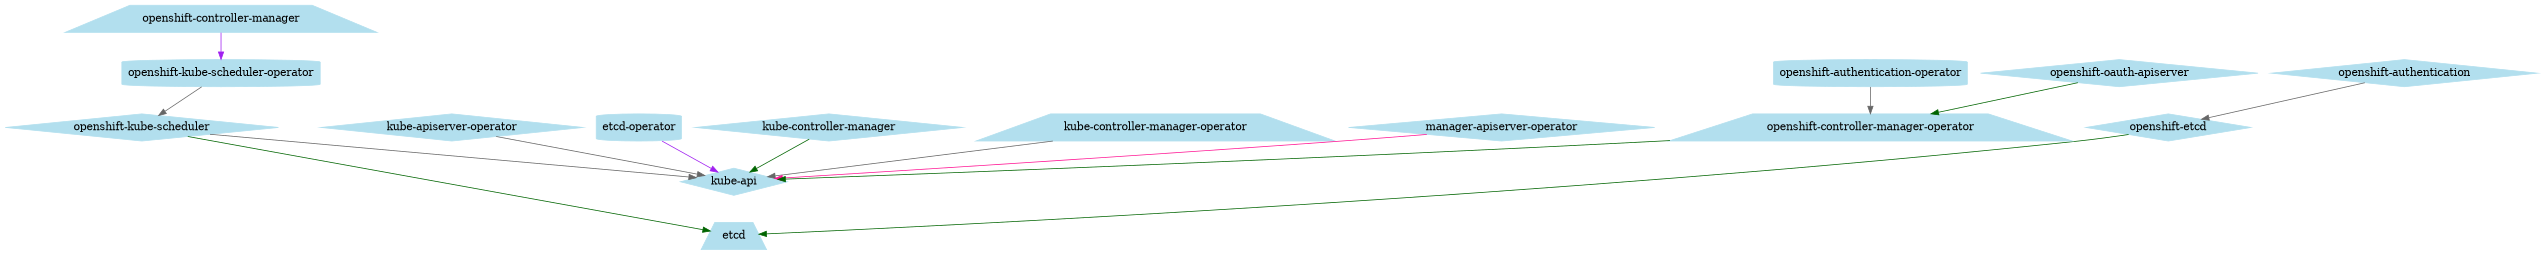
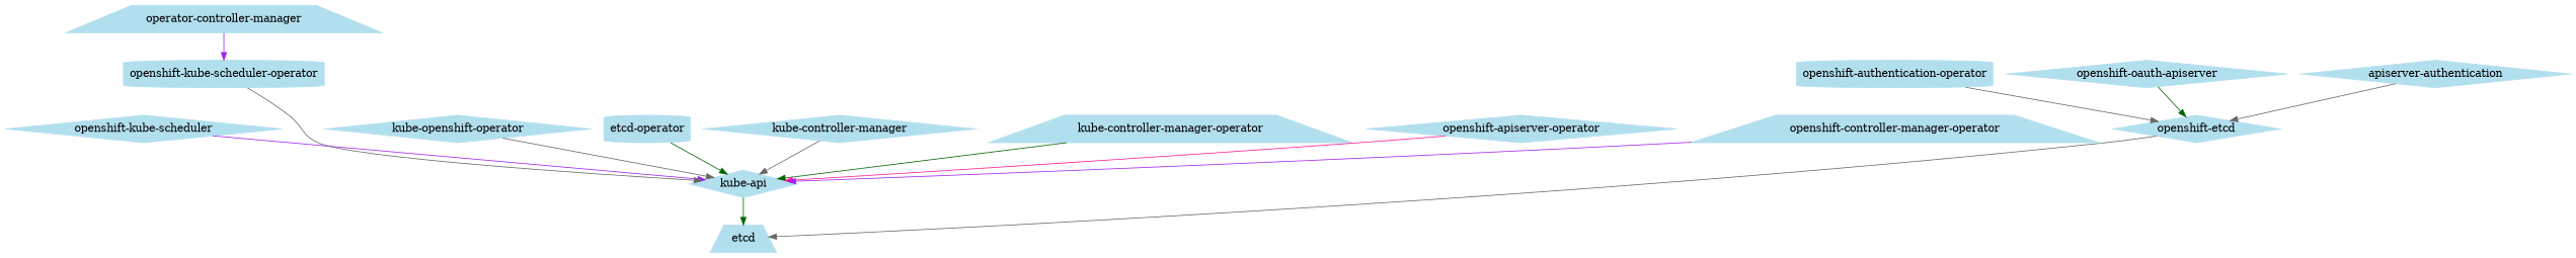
  digraph {
    node [color=lightblue2 shape=diamond style=filled]
    edge [color=gray40]
    etcd [shape=trapezium]
    "kube-api"
    n3 [label="openshift-etcd"]
-   "kube-apiserver-operator"
+   "kube-apiserver-operator" [label="kube-openshift-operator"]
    "etcd-operator" [shape=cylinder]
    "kube-controller-manager"
    "kube-controller-manager-operator" [shape=trapezium]
    "openshift-kube-scheduler"
    "openshift-kube-scheduler-operator" [shape=cylinder]
-   "openshift-apiserver-operator" [label="manager-apiserver-operator"]
-   "openshift-controller-manager" [shape=trapezium]
+   "openshift-apiserver-operator"
+   "openshift-controller-manager" [shape=trapezium label="operator-controller-manager"]
    "openshift-controller-manager-operator" [shape=trapezium]
    "openshift-oauth-apiserver"
-   "openshift-authentication"
+   "openshift-authentication" [label="apiserver-authentication"]
    "openshift-authentication-operator" [shape=cylinder]
-   "openshift-kube-scheduler" -> etcd [color=darkgreen]
-   n3 -> etcd [color=darkgreen]
+   "kube-api" -> etcd [color=darkgreen]
+   n3 -> etcd
    "kube-apiserver-operator" -> "kube-api"
-   "etcd-operator" -> "kube-api" [color=purple]
-   "kube-controller-manager" -> "kube-api" [color=darkgreen]
-   "kube-controller-manager-operator" -> "kube-api"
-   "openshift-kube-scheduler" -> "kube-api"
-   "openshift-kube-scheduler-operator" -> "openshift-kube-scheduler"
+   "etcd-operator" -> "kube-api" [color=darkgreen]
+   "kube-controller-manager" -> "kube-api"
+   "kube-controller-manager-operator" -> "kube-api" [color=darkgreen]
+   "openshift-kube-scheduler" -> "kube-api" [color=purple]
+   "openshift-kube-scheduler-operator" -> "kube-api"
    "openshift-apiserver-operator" -> "kube-api" [color=deeppink]
    "openshift-controller-manager" -> "openshift-kube-scheduler-operator" [color=purple]
-   "openshift-controller-manager-operator" -> "kube-api" [color=darkgreen]
-   "openshift-oauth-apiserver" -> "openshift-controller-manager-operator" [color=darkgreen]
+   "openshift-controller-manager-operator" -> "kube-api" [color=purple]
+   "openshift-oauth-apiserver" -> n3 [color=darkgreen]
    "openshift-authentication" -> n3
-   "openshift-authentication-operator" -> "openshift-controller-manager-operator"
+   "openshift-authentication-operator" -> n3
  }
